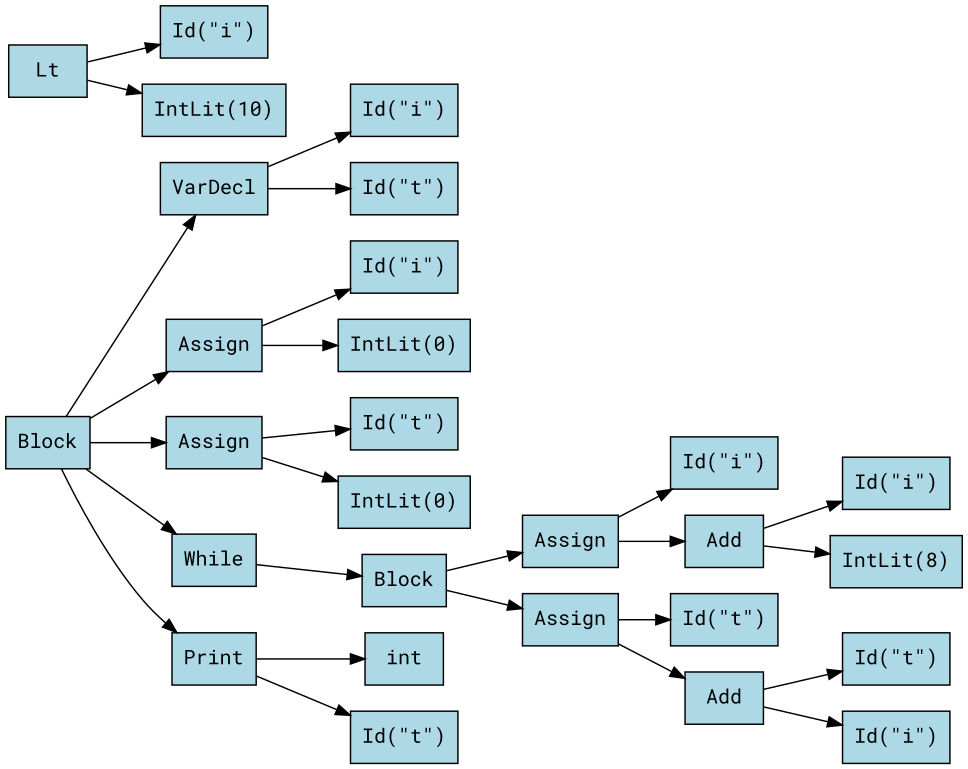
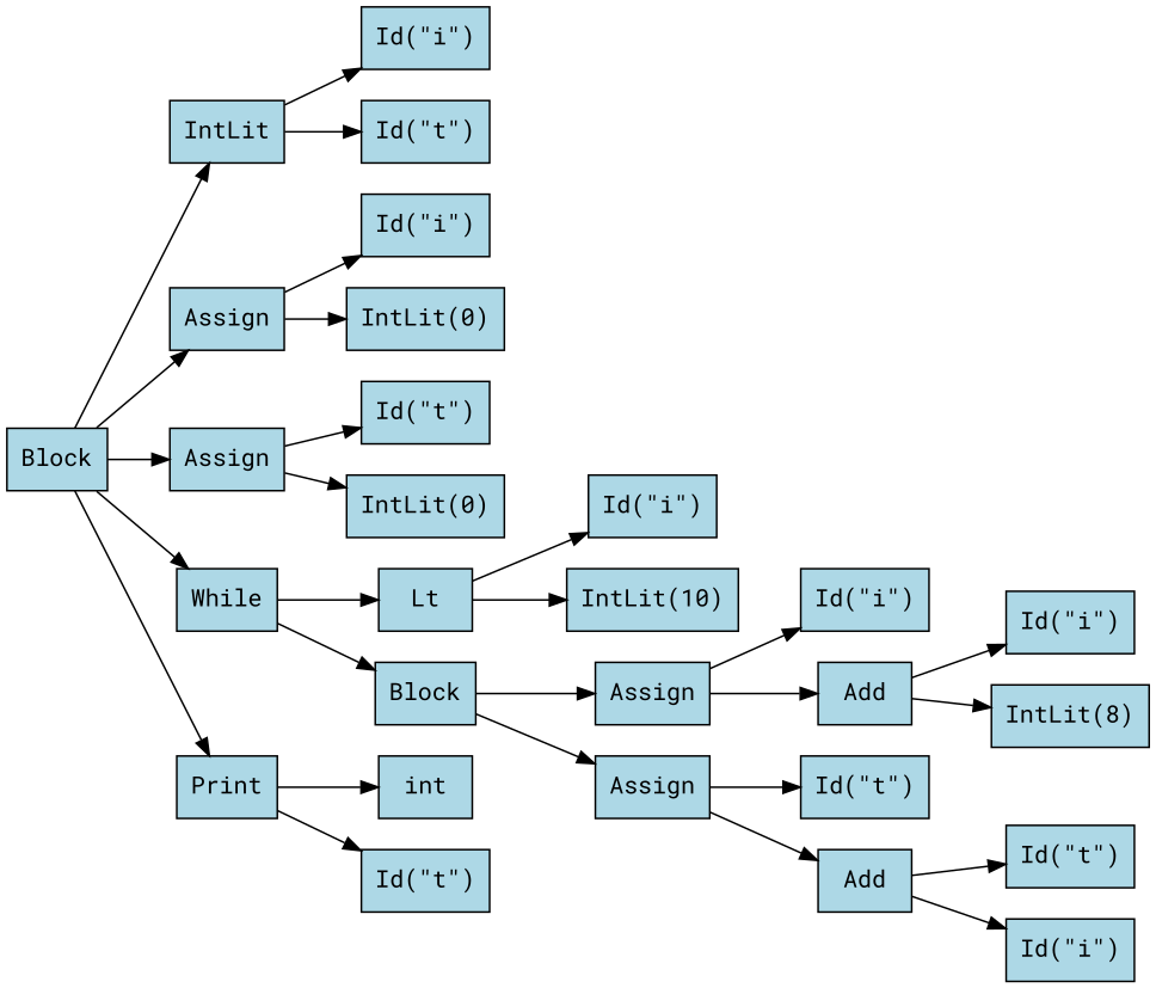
  digraph {
    fontname="Roboto Mono"
    rankdir=LR
    node [fillcolor=lightblue fontname="Roboto Mono" shape=box style=filled]
    edge [fontname="Roboto Mono"]
    n1 [label=Block]
-   n2 [label=VarDecl]
+   n2 [label=IntLit]
    n3 [label=Assign]
    n4 [label=Assign]
    n5 [label=While]
    n6 [label=Print]
    n7 [label="Id(\"i\")"]
    n8 [label="Id(\"t\")"]
    n9 [label="Id(\"i\")"]
    n10 [label="IntLit(0)"]
    n11 [label="Id(\"t\")"]
    n12 [label="IntLit(0)"]
    n13 [label=Lt]
    n14 [label=Block]
    n15 [label=int]
    n16 [label="Id(\"t\")"]
    n17 [label="Id(\"i\")"]
    n18 [label="IntLit(10)"]
    n19 [label=Assign]
    n20 [label=Assign]
    n21 [label="Id(\"i\")"]
    n22 [label=Add]
    n23 [label="Id(\"t\")"]
    n24 [label=Add]
    n25 [label="Id(\"i\")"]
    n26 [label="IntLit(8)"]
    n27 [label="Id(\"t\")"]
    n28 [label="Id(\"i\")"]
    n1 -> n2
    n1 -> n3
    n1 -> n4
    n1 -> n5
    n1 -> n6
    n2 -> n7
    n2 -> n8
    n3 -> n9
    n3 -> n10
    n4 -> n11
    n4 -> n12
+   n5 -> n13
    n5 -> n14
    n6 -> n15
    n6 -> n16
    n13 -> n17
    n13 -> n18
    n14 -> n19
    n14 -> n20
    n19 -> n21
    n19 -> n22
    n20 -> n23
    n20 -> n24
    n22 -> n25
    n22 -> n26
    n24 -> n27
    n24 -> n28
  }
